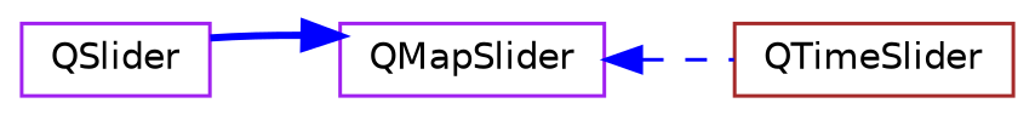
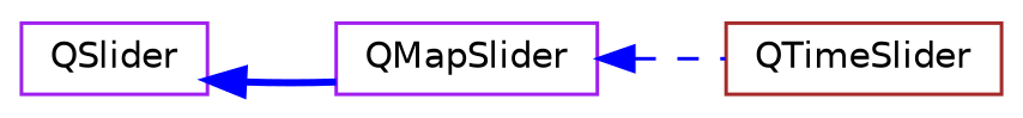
  digraph {
    rankdir=LR
    node [color=purple fillcolor=white fontname=Helvetica fontsize=10 shape=record style=filled]
    edge [color=blue dir=back fontname=Helvetica fontsize=10 labelfontname=Helvetica labelfontsize=10]
    n1 [height=0.2 label=QSlider width=0.4]
    n2 [height=0.2 label=QMapSlider width=0.4]
    n3 [color=brown height=0.2 label=QTimeSlider width=0.4]
-   n2 -> n1 [style=bold]
+   n1 -> n2 [style=bold]
    n2 -> n3 [style=dashed]
  }
